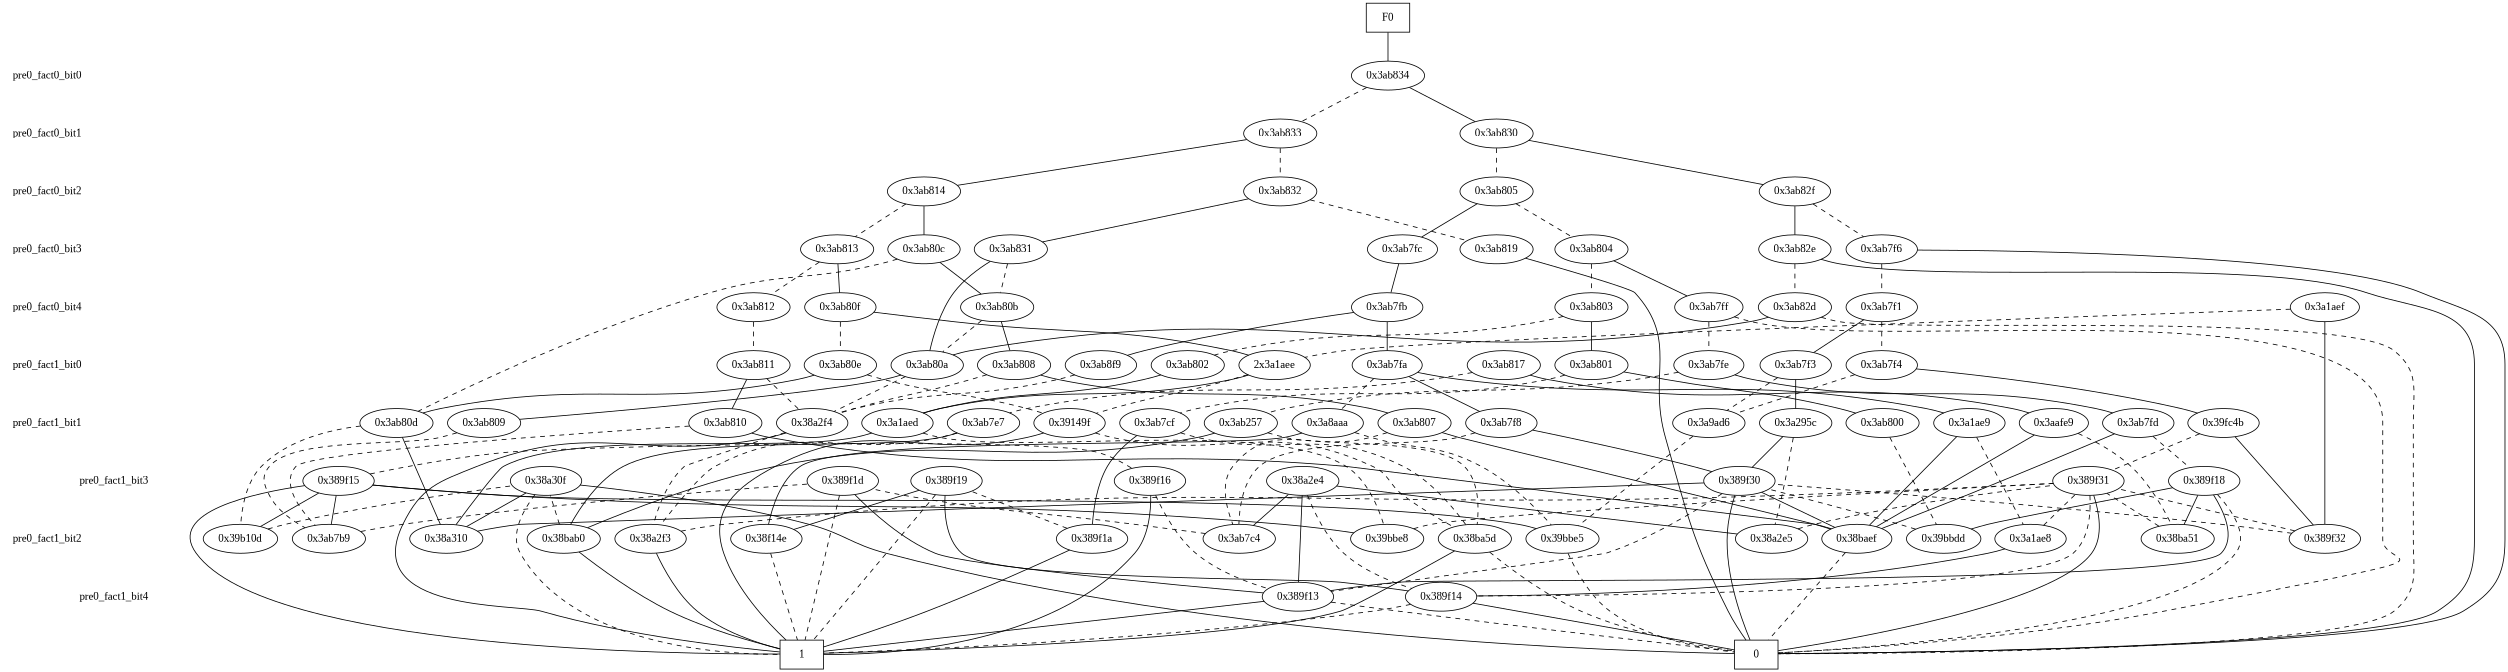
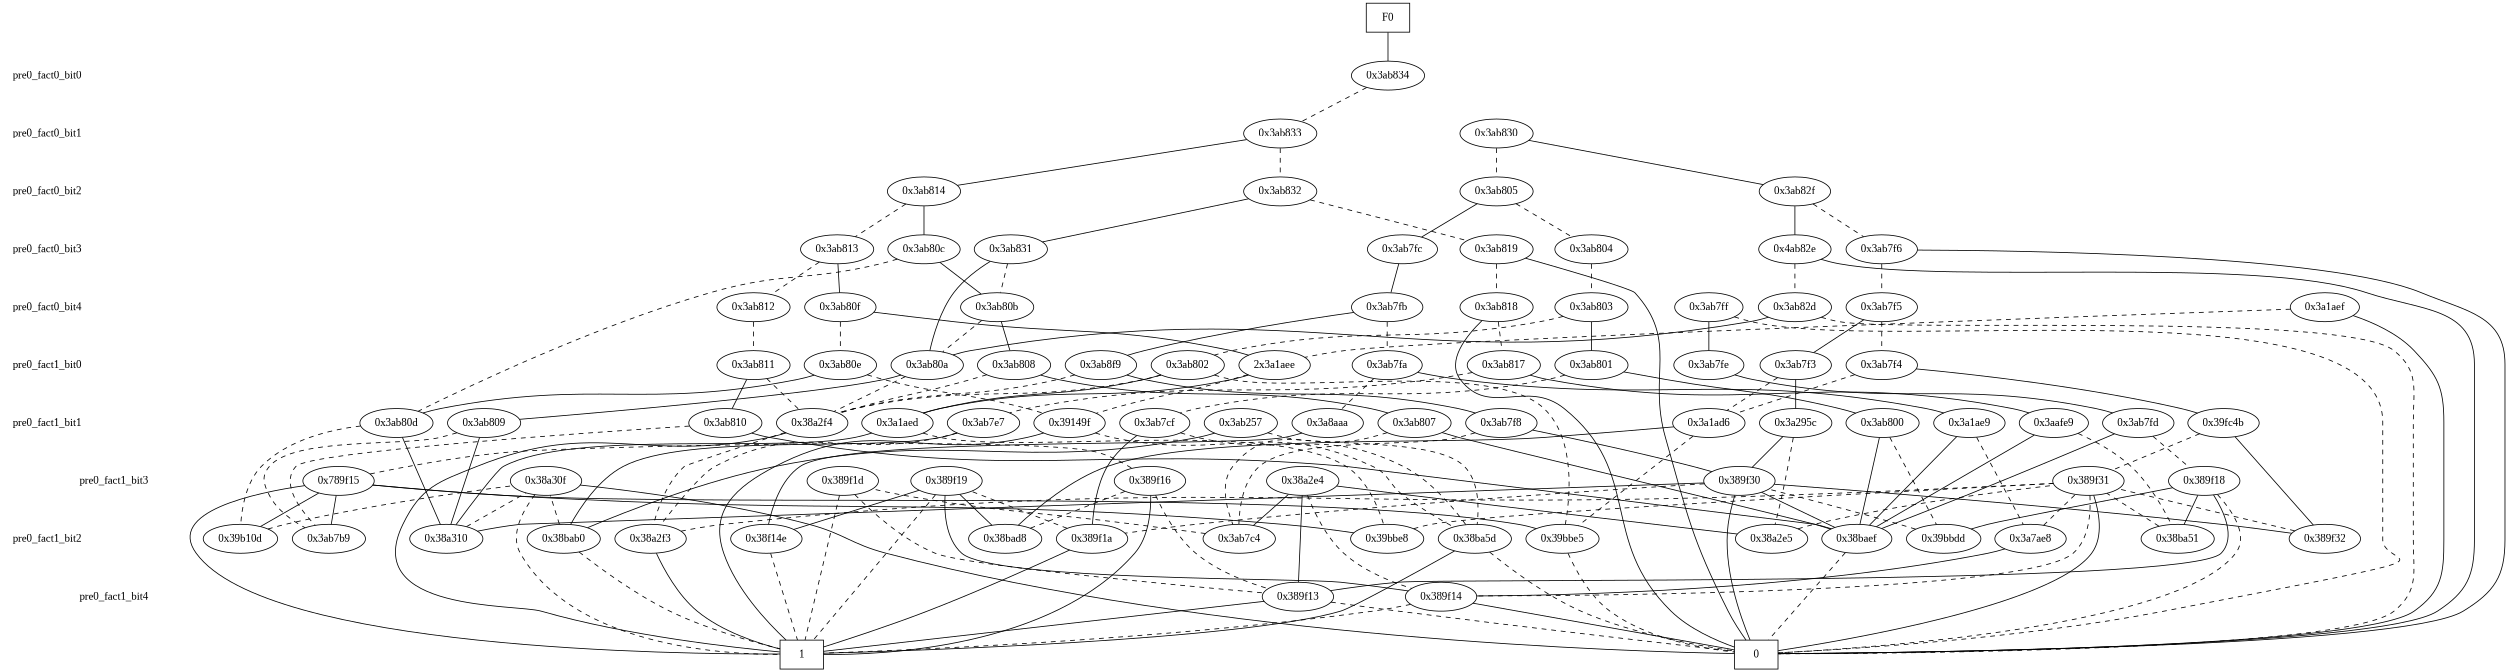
  digraph {
    fontname="Liberation Serif"
    node [fontname="Liberation Serif"]
    edge [dir=none fontname="Liberation Serif"]
    "CONST NODES" [shape=plaintext style=invis]
    " pre0_fact0_bit0 " [shape=plaintext]
    " pre0_fact0_bit1 " [shape=plaintext]
    " pre0_fact0_bit2 " [shape=plaintext]
    " pre0_fact0_bit3 " [shape=plaintext]
    " pre0_fact0_bit4 " [shape=plaintext]
    " pre0_fact1_bit0 " [shape=plaintext]
    " pre0_fact1_bit1 " [shape=plaintext]
    " pre0_fact1_bit2 " [shape=plaintext]
    " pre0_fact1_bit3 " [shape=plaintext]
    " pre0_fact1_bit4 " [shape=plaintext]
    F0 [shape=box]
    "0x3ab834"
    "0x3ab833"
    "0x3ab830"
    "0x3ab814"
    "0x3ab82f"
    "0x3ab805"
    "0x3ab832"
    "0x3ab7f6"
    "0x3ab819"
    "0x3ab80c"
    "0x3ab813"
    "0x3ab831"
    "0x3ab7fc"
-   "0x3ab82e"
+   "0x3ab82e" [label="0x4ab82e"]
    "0x3ab804"
    "0x3ab80f"
    "0x3ab7ff"
    "0x3ab82d"
+   "0x3ab818"
    "0x3a1aef"
-   "0x3ab7f5" [label="0x3ab7f1"]
+   "0x3ab7f5"
    "0x3ab7fb"
    "0x3ab80b"
    "0x3ab812"
    "0x3ab803"
    n38 [label="0x3ab8f9"]
    "0x3ab7fa"
    "0x3ab811"
    "0x3ab7f4"
    "0x3ab7f3"
    "0x3ab817"
    "0x3ab80e"
    n45 [label="2x3a1aee"]
    "0x3ab808"
    "0x3ab80a"
    "0x3ab802"
    "0x3ab801"
    "0x3ab7fe"
    "0x3a1aed"
    "0x3ab7e7"
    "0x3a8aaa"
    "0x3ab257"
    "0x3ab807"
    "0x3ab800"
    "0x3ab809"
    "0x3ab7f8"
    "0x39fc4b"
    "0x3a295c"
    "0x3aafe9"
    "0x3ab7fd"
    "0x38a2f4"
    "0x39149f"
    "0x3a1ae9"
    "0x3ab80d"
    "0x3ab810"
    "0x3ab7cf"
-   "0x3a1ad6" [label="0x3a9ad6"]
+   "0x3a1ad6"
    "0x38a2f3"
    "0x3ab7b9"
    "0x39b10d"
    "0x39bbdd"
-   "0x3a1ae8"
+   "0x3a1ae8" [label="0x3a7ae8"]
    "0x389f1a"
    "0x38ba51"
    "0x38f14e"
    "0x389f32"
    "0x39bbe5"
    "0x38bab0"
    "0x38a2e5"
    "0x38ba5d"
    "0x38a310"
    "0x39bbe8"
    "0x3ab7c4"
    "0x38baef"
+   "0x38bad8"
    "0x389f16"
    "0x38a30f"
-   "0x389f15"
+   "0x389f15" [label="0x789f15"]
    "0x389f1d"
    "0x389f18"
    "0x389f30"
    "0x389f31"
    "0x389f19"
    "0x38a2e4"
    "0x389f14"
    "0x389f13"
    n99 [label=0 shape=box]
    n100 [label=1 shape=box]
    subgraph sub_1 {
      "CONST NODES"
      " pre0_fact0_bit0 "
      " pre0_fact0_bit1 "
      " pre0_fact0_bit2 "
      " pre0_fact0_bit3 "
      " pre0_fact0_bit4 "
      " pre0_fact1_bit0 "
      " pre0_fact1_bit1 "
      " pre0_fact1_bit2 "
      " pre0_fact1_bit3 "
      " pre0_fact1_bit4 "
    }
    subgraph sub_2 {
      rank=same
      F0
    }
    subgraph sub_3 {
      rank=same
      " pre0_fact0_bit0 "
      "0x3ab834"
    }
    subgraph sub_4 {
      rank=same
      " pre0_fact0_bit1 "
      "0x3ab833"
      "0x3ab830"
    }
    subgraph sub_5 {
      rank=same
      " pre0_fact0_bit2 "
      "0x3ab814"
      "0x3ab82f"
      "0x3ab805"
      "0x3ab832"
    }
    subgraph sub_6 {
      rank=same
      " pre0_fact0_bit3 "
      "0x3ab7f6"
      "0x3ab819"
      "0x3ab80c"
      "0x3ab813"
      "0x3ab831"
      "0x3ab7fc"
      "0x3ab82e"
      "0x3ab804"
    }
    subgraph sub_7 {
      rank=same
      " pre0_fact0_bit4 "
      "0x3ab80f"
      "0x3ab7ff"
      "0x3ab82d"
+     "0x3ab818"
      "0x3a1aef"
      "0x3ab7f5"
      "0x3ab7fb"
      "0x3ab80b"
      "0x3ab812"
      "0x3ab803"
    }
    subgraph sub_8 {
      rank=same
      " pre0_fact1_bit0 "
      n38
      "0x3ab7fa"
      "0x3ab811"
      "0x3ab7f4"
      "0x3ab7f3"
      "0x3ab817"
      "0x3ab80e"
      n45
      "0x3ab808"
      "0x3ab80a"
      "0x3ab802"
      "0x3ab801"
      "0x3ab7fe"
    }
    subgraph sub_9 {
      rank=same
      " pre0_fact1_bit1 "
      "0x3a1aed"
      "0x3ab7e7"
      "0x3a8aaa"
      "0x3ab257"
      "0x3ab807"
      "0x3ab800"
      "0x3ab809"
      "0x3ab7f8"
      "0x39fc4b"
      "0x3a295c"
      "0x3aafe9"
      "0x3ab7fd"
      "0x38a2f4"
      "0x39149f"
      "0x3a1ae9"
      "0x3ab80d"
      "0x3ab810"
      "0x3ab7cf"
      "0x3a1ad6"
    }
    subgraph sub_10 {
      rank=same
      " pre0_fact1_bit2 "
      "0x38a2f3"
      "0x3ab7b9"
      "0x39b10d"
      "0x39bbdd"
      "0x3a1ae8"
      "0x389f1a"
      "0x38ba51"
      "0x38f14e"
      "0x389f32"
      "0x39bbe5"
      "0x38bab0"
      "0x38a2e5"
      "0x38ba5d"
      "0x38a310"
      "0x39bbe8"
      "0x3ab7c4"
      "0x38baef"
+     "0x38bad8"
    }
    subgraph sub_11 {
      rank=same
      " pre0_fact1_bit3 "
      "0x389f16"
      "0x38a30f"
      "0x389f15"
      "0x389f1d"
      "0x389f18"
      "0x389f30"
      "0x389f31"
      "0x389f19"
      "0x38a2e4"
    }
    subgraph sub_12 {
      rank=same
      " pre0_fact1_bit4 "
      "0x389f14"
      "0x389f13"
    }
    subgraph sub_13 {
      rank=same
      "CONST NODES"
      subgraph sub_14 {
        rank=same
        n99
        n100
      }
    }
    " pre0_fact0_bit0 " -> " pre0_fact0_bit1 " [style=invis]
    " pre0_fact0_bit1 " -> " pre0_fact0_bit2 " [style=invis]
    " pre0_fact0_bit2 " -> " pre0_fact0_bit3 " [style=invis]
    " pre0_fact0_bit3 " -> " pre0_fact0_bit4 " [style=invis]
    " pre0_fact0_bit4 " -> " pre0_fact1_bit0 " [style=invis]
    " pre0_fact1_bit0 " -> " pre0_fact1_bit1 " [style=invis]
    " pre0_fact1_bit1 " -> " pre0_fact1_bit2 " [style=invis]
    " pre0_fact1_bit2 " -> " pre0_fact1_bit3 " [style=invis]
    " pre0_fact1_bit3 " -> " pre0_fact1_bit4 " [style=invis]
    " pre0_fact1_bit4 " -> "CONST NODES" [style=invis]
    F0 -> "0x3ab834" [style=solid]
    "0x3ab834" -> "0x3ab833" [style=dashed]
-   "0x3ab834" -> "0x3ab830"
    "0x3ab833" -> "0x3ab814"
    "0x3ab833" -> "0x3ab832" [style=dashed]
    "0x3ab830" -> "0x3ab82f"
    "0x3ab830" -> "0x3ab805" [style=dashed]
    "0x3ab814" -> "0x3ab80c"
    "0x3ab814" -> "0x3ab813" [style=dashed]
    "0x3ab82f" -> "0x3ab7f6" [style=dashed]
    "0x3ab82f" -> "0x3ab82e"
    "0x3ab805" -> "0x3ab7fc"
    "0x3ab805" -> "0x3ab804" [style=dashed]
    "0x3ab832" -> "0x3ab819" [style=dashed]
    "0x3ab832" -> "0x3ab831"
    "0x3ab7f6" -> "0x3ab7f5" [style=dashed]
    "0x3ab7f6" -> n99
+   "0x3ab819" -> "0x3ab818" [style=dashed]
    "0x3ab819" -> n99
    "0x3ab80c" -> "0x3ab80b"
    "0x3ab80c" -> "0x3ab80d" [style=dashed]
    "0x3ab813" -> "0x3ab80f"
    "0x3ab813" -> "0x3ab812" [style=dashed]
    "0x3ab831" -> "0x3ab80b" [style=dashed]
    "0x3ab831" -> "0x3ab80a"
    "0x3ab7fc" -> "0x3ab7fb"
    "0x3ab82e" -> "0x3ab82d" [style=dashed]
    "0x3ab82e" -> n99
-   "0x3ab804" -> "0x3ab7ff"
    "0x3ab804" -> "0x3ab803" [style=dashed]
    "0x3ab80f" -> "0x3ab80e" [style=dashed]
    "0x3ab80f" -> n45
-   "0x3ab7ff" -> "0x3ab7fe" [style=dashed]
+   "0x3ab7ff" -> "0x3ab7fe"
    "0x3ab7ff" -> n99 [style=dashed]
    "0x3ab82d" -> "0x3ab80a"
    "0x3ab82d" -> n99 [style=dashed]
+   "0x3ab818" -> "0x3ab817" [style=dashed]
+   "0x3ab818" -> n99
    "0x3a1aef" -> n45 [style=dashed]
-   "0x3a1aef" -> "0x389f32"
+   "0x3a1aef" -> n99
    "0x3ab7f5" -> "0x3ab7f4" [style=dashed]
    "0x3ab7f5" -> "0x3ab7f3"
    "0x3ab7fb" -> n38
-   "0x3ab7fb" -> "0x3ab7fa" [style=solid]
+   "0x3ab7fb" -> "0x3ab7fa" [style=dashed]
    "0x3ab80b" -> "0x3ab808"
    "0x3ab80b" -> "0x3ab80a" [style=dashed]
    "0x3ab812" -> "0x3ab811" [style=dashed]
    "0x3ab803" -> "0x3ab802" [style=dashed]
    "0x3ab803" -> "0x3ab801"
-   "0x3ab7fa" -> "0x3ab7f8"
+   n38 -> "0x3ab7f8"
    n38 -> "0x38a2f4" [style=dashed]
    "0x3ab7fa" -> "0x3a8aaa" [style=dashed]
    "0x3ab7fa" -> "0x3a1ae9"
    "0x3ab811" -> "0x38a2f4" [style=dashed]
    "0x3ab811" -> "0x3ab810"
    "0x3ab7f4" -> "0x39fc4b"
    "0x3ab7f4" -> "0x3a1ad6" [style=dashed]
    "0x3ab7f3" -> "0x3a295c"
    "0x3ab7f3" -> "0x3a1ad6" [style=dashed]
    "0x3ab817" -> "0x3ab7e7" [style=dashed]
    "0x3ab817" -> "0x3aafe9"
    "0x3ab80e" -> "0x39149f" [style=dashed]
    "0x3ab80e" -> "0x3ab80d"
    n45 -> "0x3a1aed"
    n45 -> "0x39149f" [style=dashed]
    "0x3ab808" -> "0x3ab807"
    "0x3ab808" -> "0x38a2f4" [style=dashed]
    "0x3ab80a" -> "0x3ab809"
    "0x3ab80a" -> "0x38a2f4" [style=dashed]
    "0x3ab802" -> "0x3a1aed"
+   "0x3ab802" -> "0x38a2f4" [style=dashed]
    "0x3ab801" -> "0x3ab800"
    "0x3ab801" -> "0x3ab7cf" [style=dashed]
-   "0x3ab7fe" -> "0x3ab257" [style=dashed]
    "0x3ab7fe" -> "0x3ab7fd"
    "0x3a1aed" -> "0x38a310"
    "0x3a1aed" -> "0x39bbe8" [style=dashed]
    "0x3ab7e7" -> "0x38a2f3" [style=dashed]
    "0x3ab7e7" -> "0x38bab0"
    "0x3a8aaa" -> "0x38f14e"
-   "0x3a8aaa" -> "0x39bbe5" [style=dashed]
+   "0x3ab802" -> "0x39bbe5" [style=dashed]
    "0x3ab257" -> "0x38bab0"
    "0x3ab257" -> "0x38ba5d" [style=dashed]
    "0x3ab807" -> "0x3ab7c4" [style=dashed]
    "0x3ab807" -> "0x38baef"
    "0x3ab800" -> "0x39bbdd" [style=dashed]
+   "0x3ab800" -> "0x38baef"
    "0x3ab809" -> "0x3ab7b9" [style=dashed]
+   "0x3ab809" -> "0x38a310"
    "0x3ab7f8" -> "0x3ab7c4" [style=dashed]
    "0x3ab7f8" -> "0x389f30"
    "0x39fc4b" -> "0x389f32"
    "0x39fc4b" -> "0x389f31" [style=dashed]
    "0x3a295c" -> "0x38a2e5" [style=dashed]
    "0x3a295c" -> "0x389f30"
    "0x3aafe9" -> "0x38ba51" [style=dashed]
    "0x3aafe9" -> "0x38baef"
    "0x3ab7fd" -> "0x38baef"
    "0x3ab7fd" -> "0x389f18" [style=dashed]
    "0x38a2f4" -> "0x38a2f3" [style=dashed]
    "0x38a2f4" -> n100
    "0x39149f" -> "0x38ba5d" [style=dashed]
    "0x39149f" -> n100
    "0x3a1ae9" -> "0x3a1ae8" [style=dashed]
    "0x3a1ae9" -> "0x38baef"
    "0x3ab80d" -> "0x39b10d" [style=dashed]
    "0x3ab80d" -> "0x38a310"
    "0x3ab810" -> "0x3ab7b9" [style=dashed]
    "0x3ab810" -> "0x38baef"
    "0x3ab7cf" -> "0x389f1a"
    "0x3ab7cf" -> "0x38ba5d" [style=dashed]
    "0x3a1ad6" -> "0x39bbe5" [style=dashed]
+   "0x3a1ad6" -> "0x38bad8"
    "0x38a2f3" -> "0x389f31" [style=dashed]
    "0x38a2f3" -> n100
    "0x3ab7b9" -> "0x389f15"
-   "0x3ab7b9" -> "0x389f1d" [style=dashed]
    "0x39b10d" -> "0x38a30f" [style=dashed]
    "0x39b10d" -> "0x389f15"
    "0x39bbdd" -> "0x389f18"
    "0x39bbdd" -> "0x389f30" [style=dashed]
    "0x3a1ae8" -> "0x389f31" [style=dashed]
    "0x3a1ae8" -> "0x389f14"
    "0x389f1a" -> "0x389f19" [style=dashed]
    "0x389f1a" -> n100
    "0x38ba51" -> "0x389f18"
    "0x38ba51" -> "0x389f31" [style=dashed]
    "0x38f14e" -> "0x389f19"
    "0x38f14e" -> n100 [style=dashed]
-   "0x389f32" -> "0x389f30" [style=dashed]
+   "0x389f32" -> "0x389f30"
    "0x389f32" -> "0x389f31" [style=dashed]
    "0x39bbe5" -> "0x389f15"
    "0x39bbe5" -> n99 [style=dashed]
    "0x38bab0" -> "0x38a30f" [style=dashed]
-   "0x38bab0" -> n100
+   "0x38bab0" -> n100 [style=dashed]
    "0x38a2e5" -> "0x389f31" [style=dashed]
    "0x38a2e5" -> "0x38a2e4"
    "0x38ba5d" -> n99 [style=dashed]
    "0x38ba5d" -> n100
-   "0x38a310" -> "0x38a30f" [style=solid]
+   "0x38a310" -> "0x38a30f" [style=dashed]
    "0x38a310" -> "0x389f30"
    "0x39bbe8" -> "0x389f15"
    "0x39bbe8" -> "0x389f31" [style=dashed]
    "0x3ab7c4" -> "0x389f1d" [style=dashed]
    "0x3ab7c4" -> "0x38a2e4"
    "0x38baef" -> "0x389f30"
    "0x38baef" -> n99 [style=dashed]
+   "0x38bad8" -> "0x389f16" [style=dashed]
+   "0x38bad8" -> "0x389f19"
    "0x389f16" -> "0x389f13" [style=dashed]
    "0x389f16" -> n100
    "0x38a30f" -> n99
    "0x38a30f" -> n100 [style=dashed]
    "0x389f15" -> "0x389f16" [style=dashed]
    "0x389f15" -> n100
-   "0x389f1d" -> "0x389f13"
+   "0x389f1d" -> "0x389f13" [style=dashed]
    "0x389f1d" -> n100 [style=dashed]
    "0x389f18" -> "0x389f13"
    "0x389f18" -> n99 [style=dashed]
-   "0x389f30" -> "0x389f13" [style=dashed]
+   "0x389f30" -> "0x389f1a" [style=dashed]
    "0x389f30" -> n99
    "0x389f31" -> "0x389f14" [style=dashed]
    "0x389f31" -> n99
    "0x389f19" -> "0x389f14"
    "0x389f19" -> n100 [style=dashed]
    "0x38a2e4" -> "0x389f14" [style=dashed]
    "0x38a2e4" -> "0x389f13"
    "0x389f14" -> n99
    "0x389f14" -> n100 [style=dashed]
    "0x389f13" -> n99 [style=dashed]
    "0x389f13" -> n100
  }
